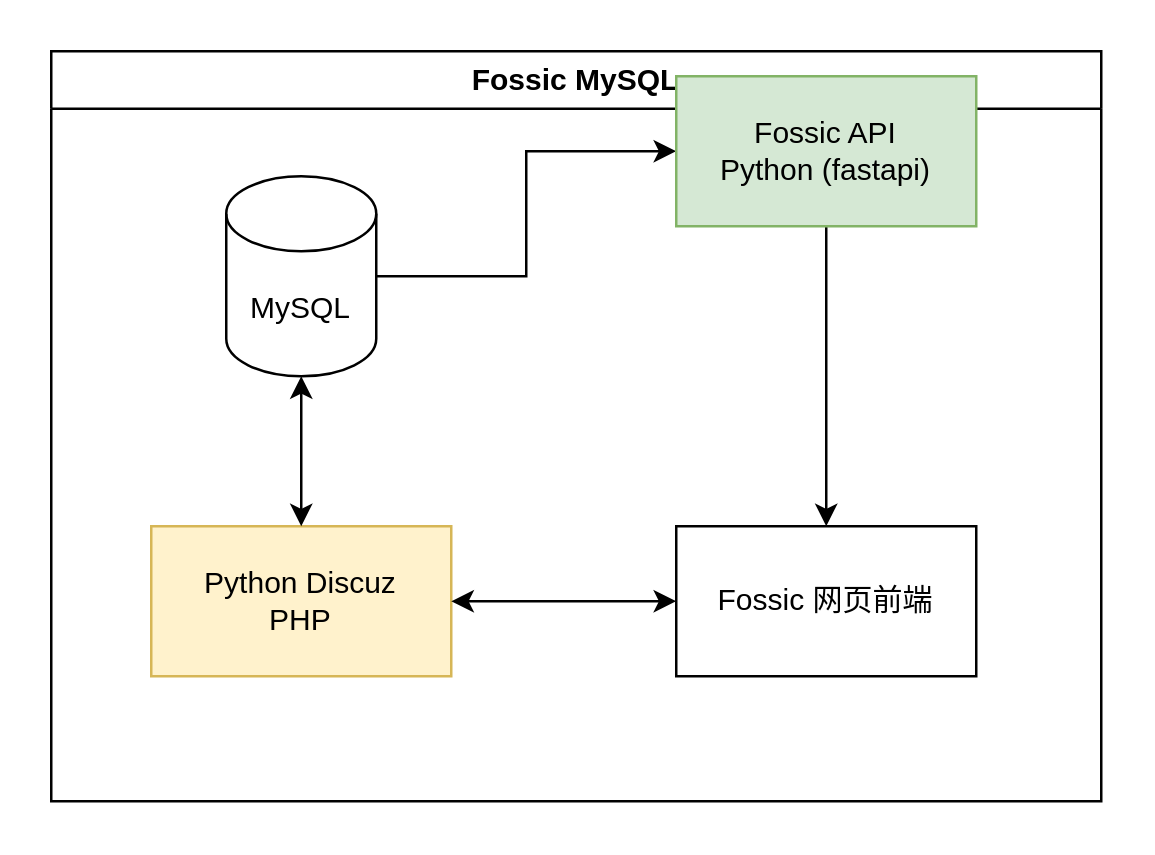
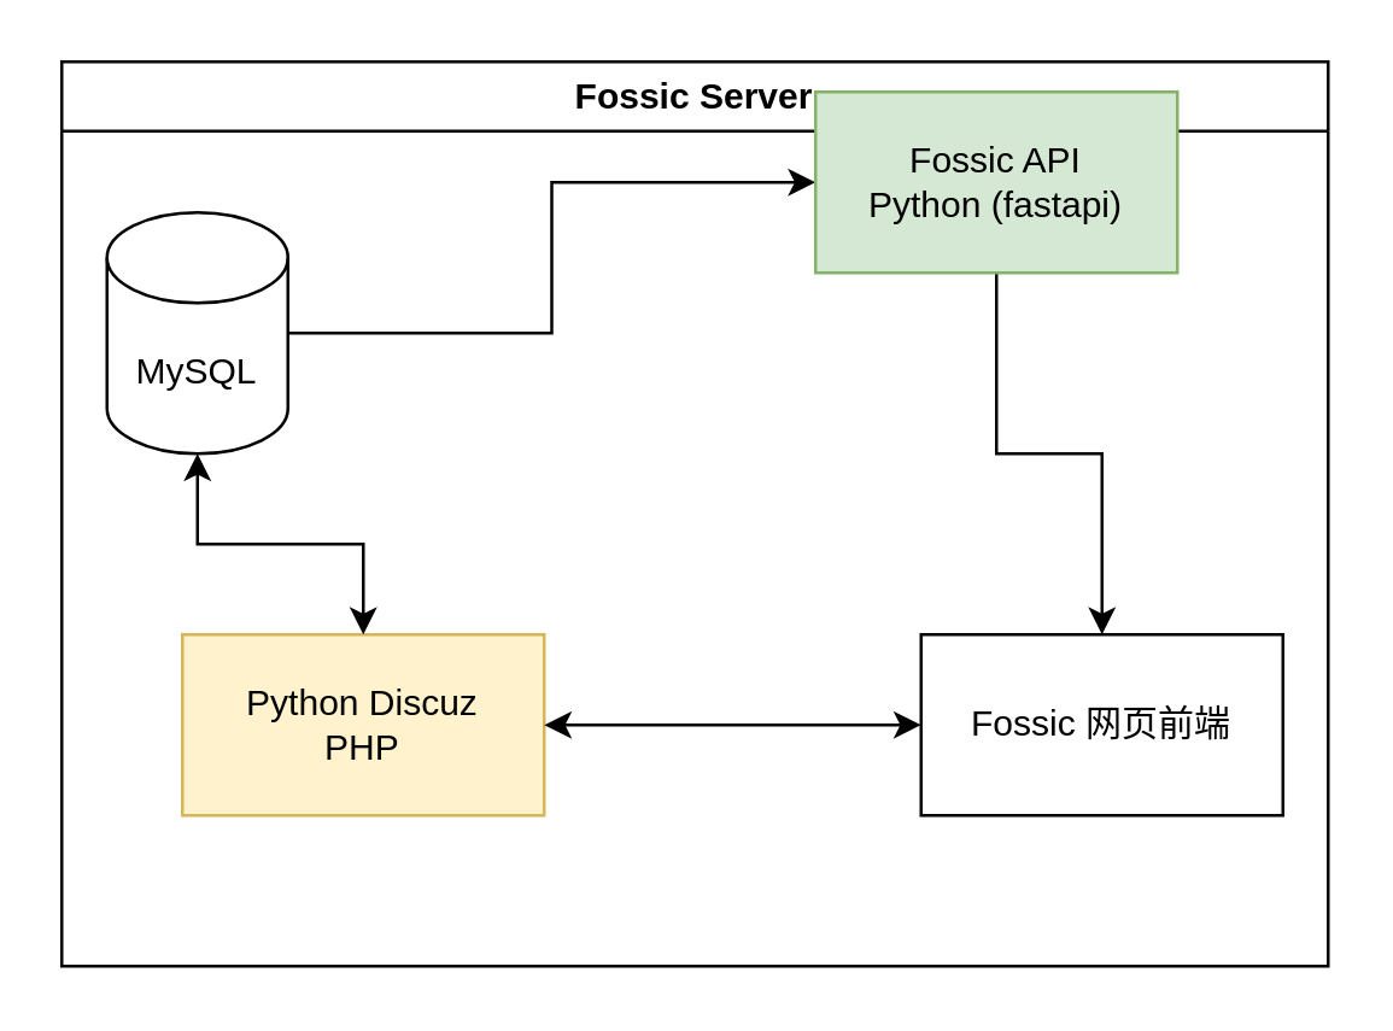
  <mxCell id="0" />
  <mxCell id="1" parent="0" />
- <mxCell id="2" value="Fossic MySQL" style="swimlane;whiteSpace=wrap;html=1;" vertex="1" parent="1"><mxGeometry x="20" y="20" width="420" height="300" as="geometry" /></mxCell>
+ <mxCell id="2" value="Fossic Server" style="swimlane;whiteSpace=wrap;html=1;" vertex="1" parent="1"><mxGeometry x="20" y="20" width="420" height="300" as="geometry" /></mxCell>
  <mxCell id="3" style="edgeStyle=orthogonalEdgeStyle;rounded=0;orthogonalLoop=1;jettySize=auto;html=1;" edge="1" parent="2" source="4" target="8"><mxGeometry relative="1" as="geometry" /></mxCell>
- <mxCell id="4" value="MySQL" style="shape=cylinder3;whiteSpace=wrap;html=1;boundedLbl=1;backgroundOutline=1;size=15;" vertex="1" parent="2"><mxGeometry x="70" y="50" width="60" height="80" as="geometry" /></mxCell>
+ <mxCell id="4" value="MySQL" style="shape=cylinder3;whiteSpace=wrap;html=1;boundedLbl=1;backgroundOutline=1;size=15;" vertex="1" parent="2"><mxGeometry x="15" y="50" width="60" height="80" as="geometry" /></mxCell>
  <mxCell id="5" value="Python Discuz&lt;br&gt;PHP" style="rounded=0;whiteSpace=wrap;html=1;fillColor=#fff2cc;strokeColor=#d6b656;" vertex="1" parent="2"><mxGeometry x="40" y="190" width="120" height="60" as="geometry" /></mxCell>
  <mxCell id="6" style="edgeStyle=orthogonalEdgeStyle;rounded=0;orthogonalLoop=1;jettySize=auto;html=1;startArrow=classic;startFill=1;" edge="1" parent="2" source="5" target="4"><mxGeometry relative="1" as="geometry" /></mxCell>
  <mxCell id="7" style="edgeStyle=orthogonalEdgeStyle;rounded=0;orthogonalLoop=1;jettySize=auto;html=1;" edge="1" parent="2" source="8" target="10"><mxGeometry relative="1" as="geometry" /></mxCell>
  <mxCell id="8" value="Fossic API&lt;br&gt;Python (fastapi)" style="rounded=0;whiteSpace=wrap;html=1;fillColor=#d5e8d4;strokeColor=#82b366;" vertex="1" parent="2"><mxGeometry x="250" y="10" width="120" height="60" as="geometry" /></mxCell>
  <mxCell id="9" style="edgeStyle=orthogonalEdgeStyle;rounded=0;orthogonalLoop=1;jettySize=auto;html=1;startArrow=classic;startFill=1;" edge="1" parent="2" source="10" target="5"><mxGeometry relative="1" as="geometry" /></mxCell>
- <mxCell id="10" value="Fossic 网页前端" style="rounded=0;whiteSpace=wrap;html=1;" vertex="1" parent="2"><mxGeometry x="250" y="190" width="120" height="60" as="geometry" /></mxCell>
+ <mxCell id="10" value="Fossic 网页前端" style="rounded=0;whiteSpace=wrap;html=1;" vertex="1" parent="2"><mxGeometry x="285" y="190" width="120" height="60" as="geometry" /></mxCell>
